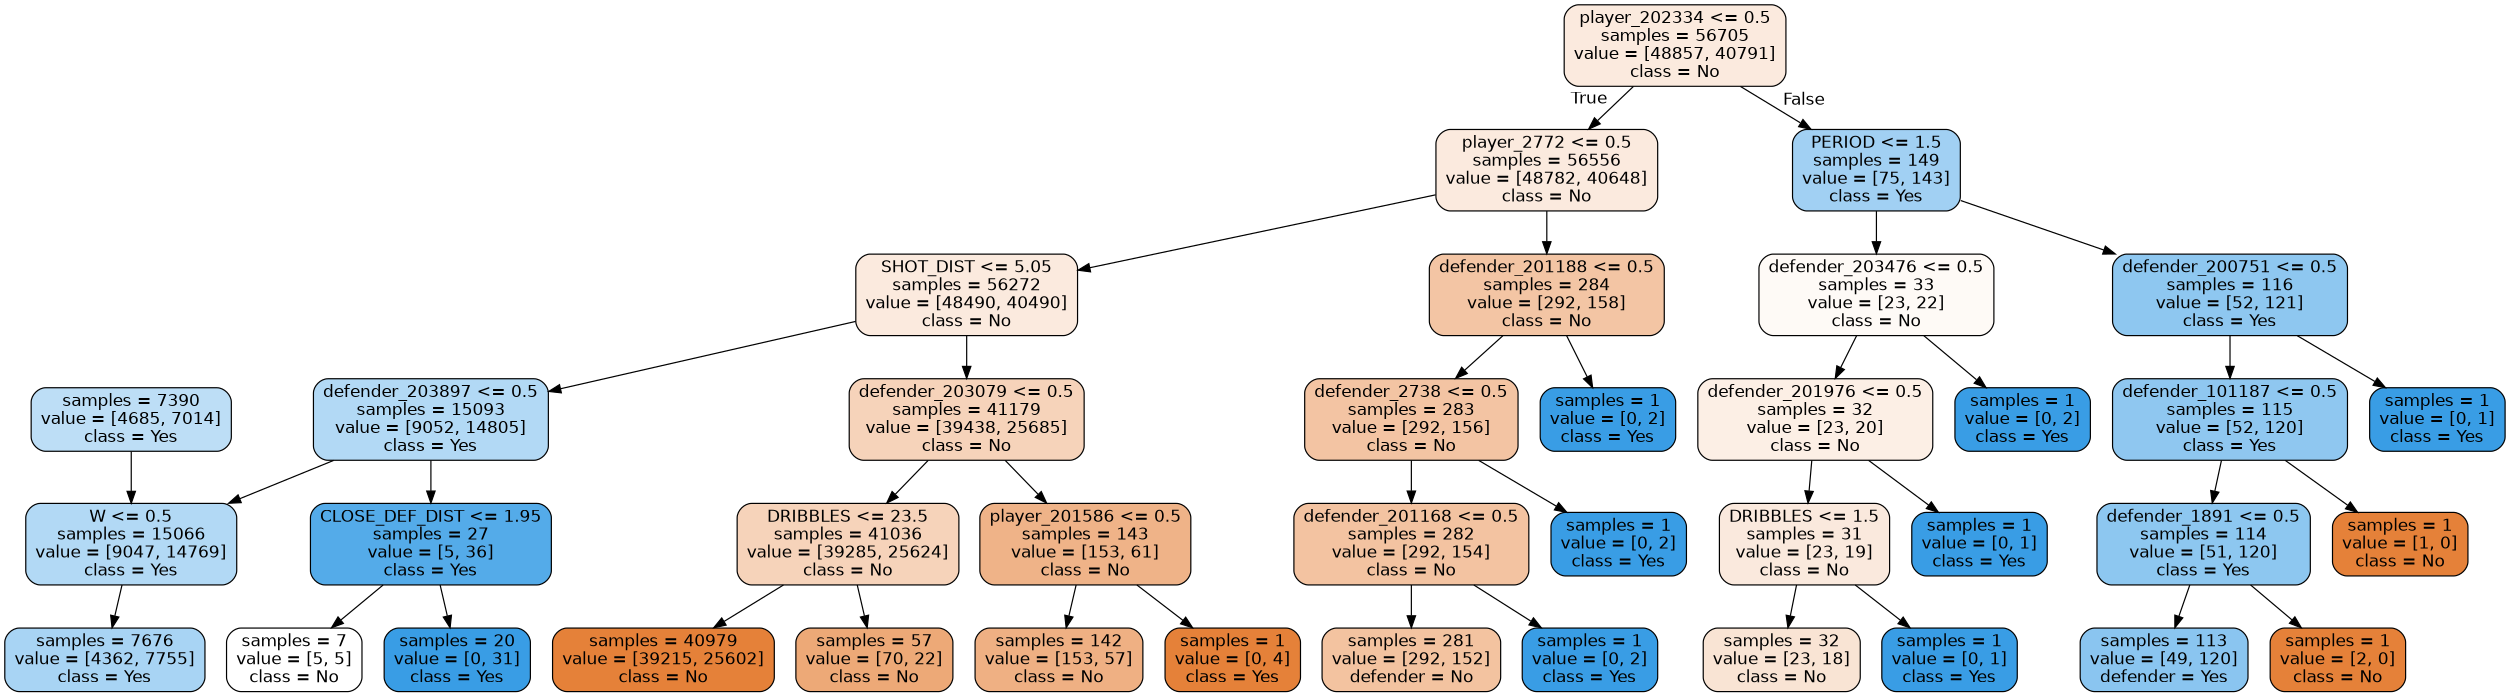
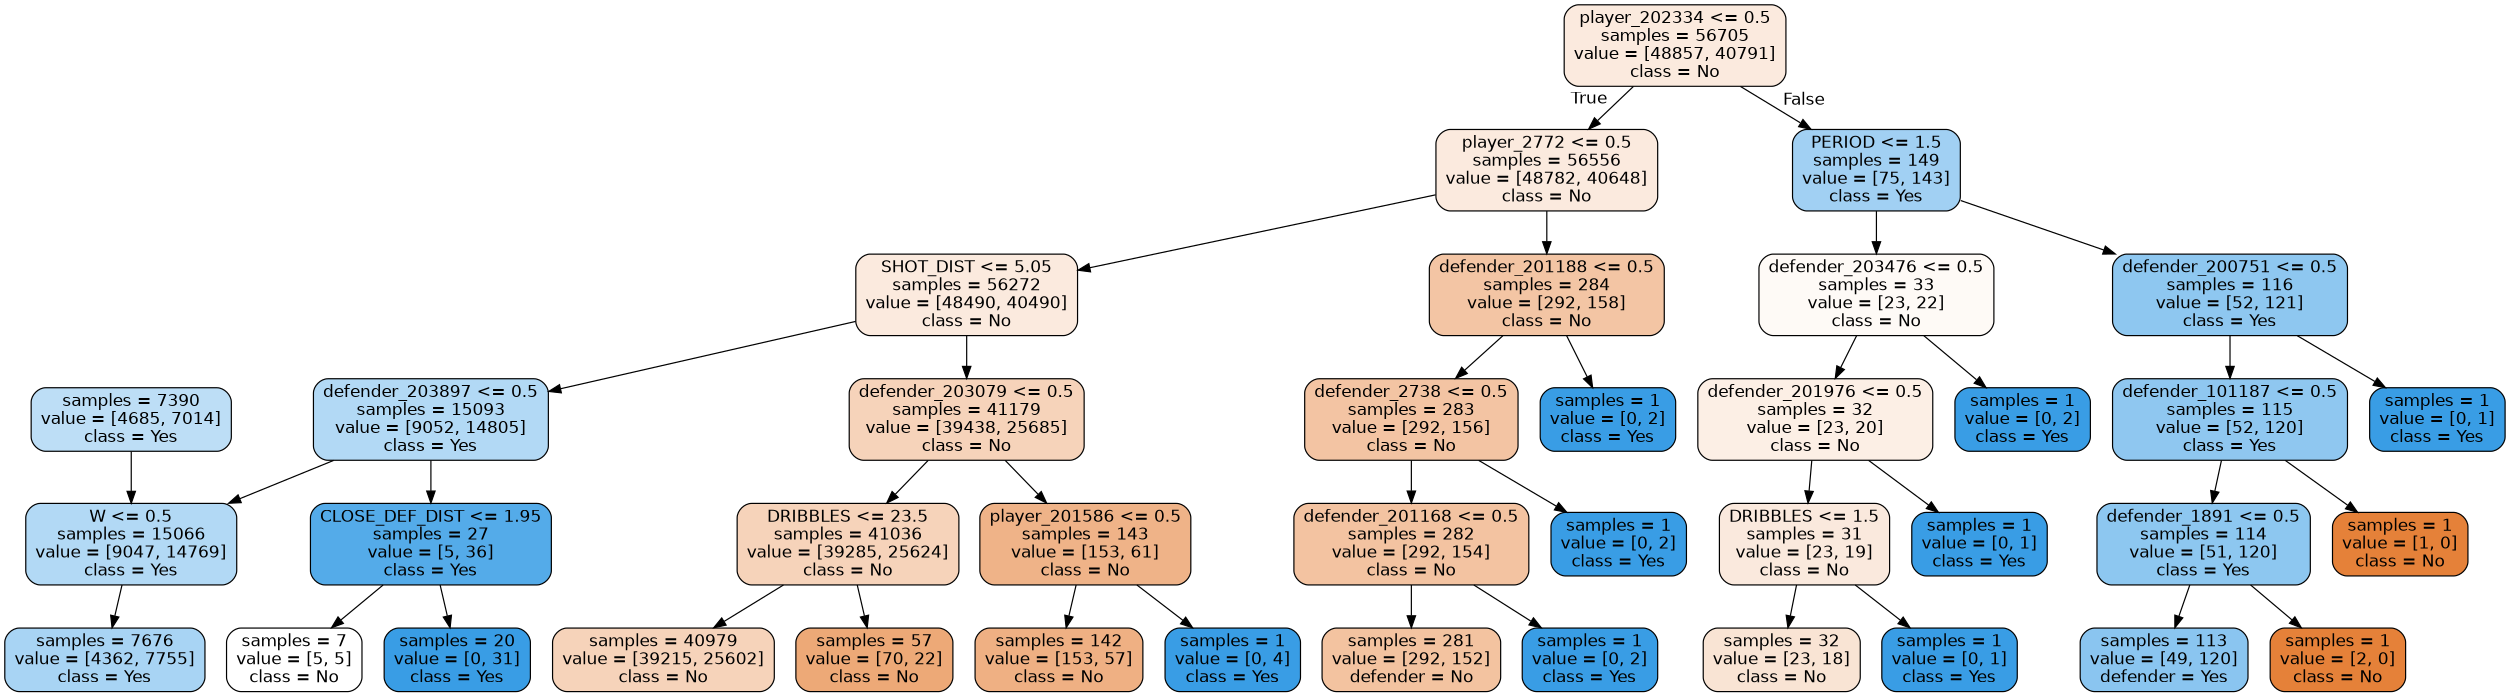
  digraph {
    node [color=black fillcolor="#399de5" fontname=helvetica shape=box style="filled, rounded"]
    edge [fontname=helvetica]
    n1 [fillcolor="#fbeade" label="player_202334 <= 0.5\nsamples = 56705\nvalue = [48857, 40791]\nclass = No"]
    n2 [fillcolor="#fbeade" label="player_2772 <= 0.5\nsamples = 56556\nvalue = [48782, 40648]\nclass = No"]
    n3 [fillcolor="#a1d0f3" label="PERIOD <= 1.5\nsamples = 149\nvalue = [75, 143]\nclass = Yes"]
    n4 [fillcolor="#fbeade" label="SHOT_DIST <= 5.05\nsamples = 56272\nvalue = [48490, 40490]\nclass = No"]
    n5 [fillcolor="#f3c5a4" label="defender_201188 <= 0.5\nsamples = 284\nvalue = [292, 158]\nclass = No"]
    n6 [fillcolor="#fefaf6" label="defender_203476 <= 0.5\nsamples = 33\nvalue = [23, 22]\nclass = No"]
    n7 [fillcolor="#8ec7f0" label="defender_200751 <= 0.5\nsamples = 116\nvalue = [52, 121]\nclass = Yes"]
    n8 [fillcolor="#b2d9f5" label="defender_203897 <= 0.5\nsamples = 15093\nvalue = [9052, 14805]\nclass = Yes"]
    n9 [fillcolor="#f6d3ba" label="defender_203079 <= 0.5\nsamples = 41179\nvalue = [39438, 25685]\nclass = No"]
    n10 [fillcolor="#f3c4a3" label="defender_2738 <= 0.5\nsamples = 283\nvalue = [292, 156]\nclass = No"]
    n11 [label="samples = 1\nvalue = [0, 2]\nclass = Yes"]
    n12 [fillcolor="#b2d9f5" label="W <= 0.5\nsamples = 15066\nvalue = [9047, 14769]\nclass = Yes"]
    n13 [fillcolor="#54abe9" label="CLOSE_DEF_DIST <= 1.95\nsamples = 27\nvalue = [5, 36]\nclass = Yes"]
    n14 [fillcolor="#f6d3ba" label="DRIBBLES <= 23.5\nsamples = 41036\nvalue = [39285, 25624]\nclass = No"]
    n15 [fillcolor="#efb388" label="player_201586 <= 0.5\nsamples = 143\nvalue = [153, 61]\nclass = No"]
    n16 [fillcolor="#a8d4f4" label="samples = 7676\nvalue = [4362, 7755]\nclass = Yes"]
    n17 [fillcolor="#ffffff" label="samples = 7\nvalue = [5, 5]\nclass = No"]
    n18 [label="samples = 20\nvalue = [0, 31]\nclass = Yes"]
    n19 [fillcolor="#bddef6" label="samples = 7390\nvalue = [4685, 7014]\nclass = Yes"]
-   n20 [fillcolor="#e58139" label="samples = 40979\nvalue = [39215, 25602]\nclass = No"]
+   n20 [fillcolor="#f6d3ba" label="samples = 40979\nvalue = [39215, 25602]\nclass = No"]
    n21 [fillcolor="#eda977" label="samples = 57\nvalue = [70, 22]\nclass = No"]
    n22 [fillcolor="#efb083" label="samples = 142\nvalue = [153, 57]\nclass = No"]
-   n23 [fillcolor="#e58139" label="samples = 1\nvalue = [0, 4]\nclass = Yes"]
+   n23 [label="samples = 1\nvalue = [0, 4]\nclass = Yes"]
    n24 [fillcolor="#f3c3a1" label="defender_201168 <= 0.5\nsamples = 282\nvalue = [292, 154]\nclass = No"]
    n25 [label="samples = 1\nvalue = [0, 2]\nclass = Yes"]
    n26 [fillcolor="#f3c3a0" label="samples = 281\nvalue = [292, 152]\ndefender = No"]
    n27 [label="samples = 1\nvalue = [0, 2]\nclass = Yes"]
    n28 [fillcolor="#fcefe5" label="defender_201976 <= 0.5\nsamples = 32\nvalue = [23, 20]\nclass = No"]
    n29 [label="samples = 1\nvalue = [0, 2]\nclass = Yes"]
    n30 [fillcolor="#8fc7f0" label="defender_101187 <= 0.5\nsamples = 115\nvalue = [52, 120]\nclass = Yes"]
    n31 [label="samples = 1\nvalue = [0, 1]\nclass = Yes"]
    n32 [fillcolor="#fae9dd" label="DRIBBLES <= 1.5\nsamples = 31\nvalue = [23, 19]\nclass = No"]
    n33 [label="samples = 1\nvalue = [0, 1]\nclass = Yes"]
    n34 [fillcolor="#f9e4d4" label="samples = 32\nvalue = [23, 18]\nclass = No"]
    n35 [label="samples = 1\nvalue = [0, 1]\nclass = Yes"]
    n36 [fillcolor="#8dc7f0" label="defender_1891 <= 0.5\nsamples = 114\nvalue = [51, 120]\nclass = Yes"]
    n37 [fillcolor="#e58139" label="samples = 1\nvalue = [1, 0]\nclass = No"]
    n38 [fillcolor="#8ac5f0" label="samples = 113\nvalue = [49, 120]\ndefender = Yes"]
    n39 [fillcolor="#e58139" label="samples = 1\nvalue = [2, 0]\nclass = No"]
    n1 -> n2 [headlabel=True labelangle=45 labeldistance=2.5]
    n1 -> n3 [headlabel=False labelangle=-45 labeldistance=2.5]
    n2 -> n4
    n2 -> n5
    n3 -> n6
    n3 -> n7
    n4 -> n8
    n4 -> n9
    n5 -> n10
    n5 -> n11
    n6 -> n28
    n6 -> n29
    n7 -> n30
    n7 -> n31
    n8 -> n12
    n8 -> n13
    n9 -> n14
    n9 -> n15
    n10 -> n24
    n10 -> n25
    n12 -> n16
    n13 -> n17
    n13 -> n18
    n14 -> n20
    n14 -> n21
    n15 -> n22
    n15 -> n23
    n19 -> n12
    n24 -> n26
    n24 -> n27
    n28 -> n32
    n28 -> n33
    n30 -> n36
    n30 -> n37
    n32 -> n34
    n32 -> n35
    n36 -> n38
    n36 -> n39
  }
